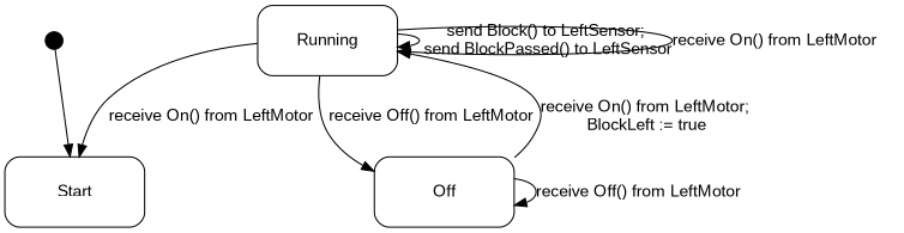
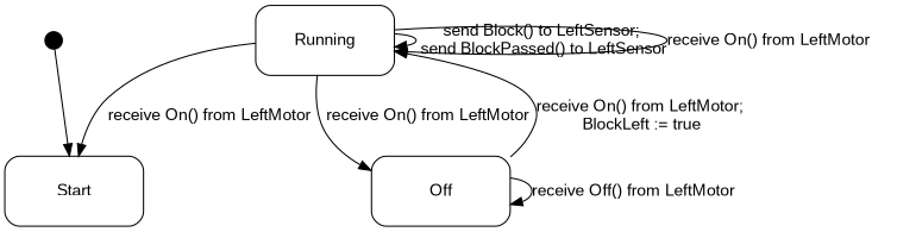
  digraph {
    compound=true
    fontname="Liberation Sans"
    rank=LR
    node [fontname="Liberation Sans" shape=Mrecord]
    edge [fontname="Liberation Sans"]
    Start_extra [height=0.2 shape=point]
    Start [height=0.8 width=1.6]
    Running [height=0.8 width=1.6]
    Off [height=0.8 width=1.6]
    Start_extra -> Start
    Running -> Start [label="receive On() from LeftMotor"]
    Running -> Running [label="send Block() to LeftSensor;\n send BlockPassed() to LeftSensor"]
    Running -> Running [label="receive On() from LeftMotor"]
-   Running -> Off [label="receive Off() from LeftMotor"]
+   Running -> Off [label="receive On() from LeftMotor"]
    Off -> Running [label="receive On() from LeftMotor;\n BlockLeft := true"]
    Off -> Off [label="receive Off() from LeftMotor"]
  }
